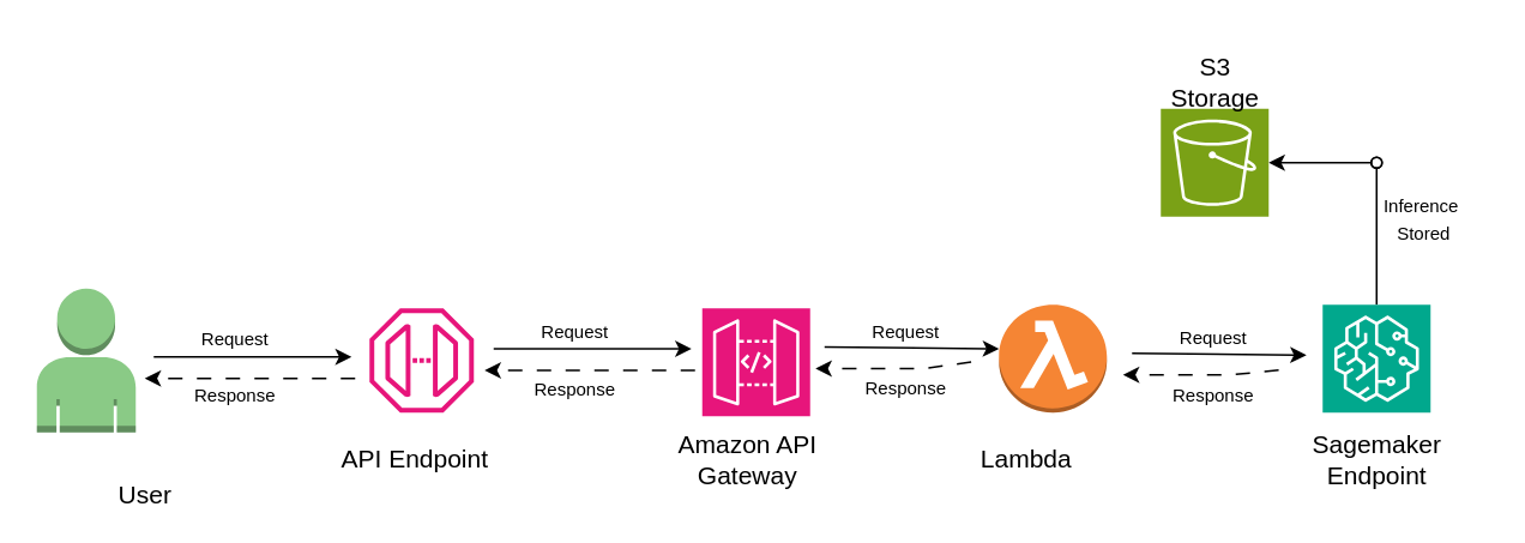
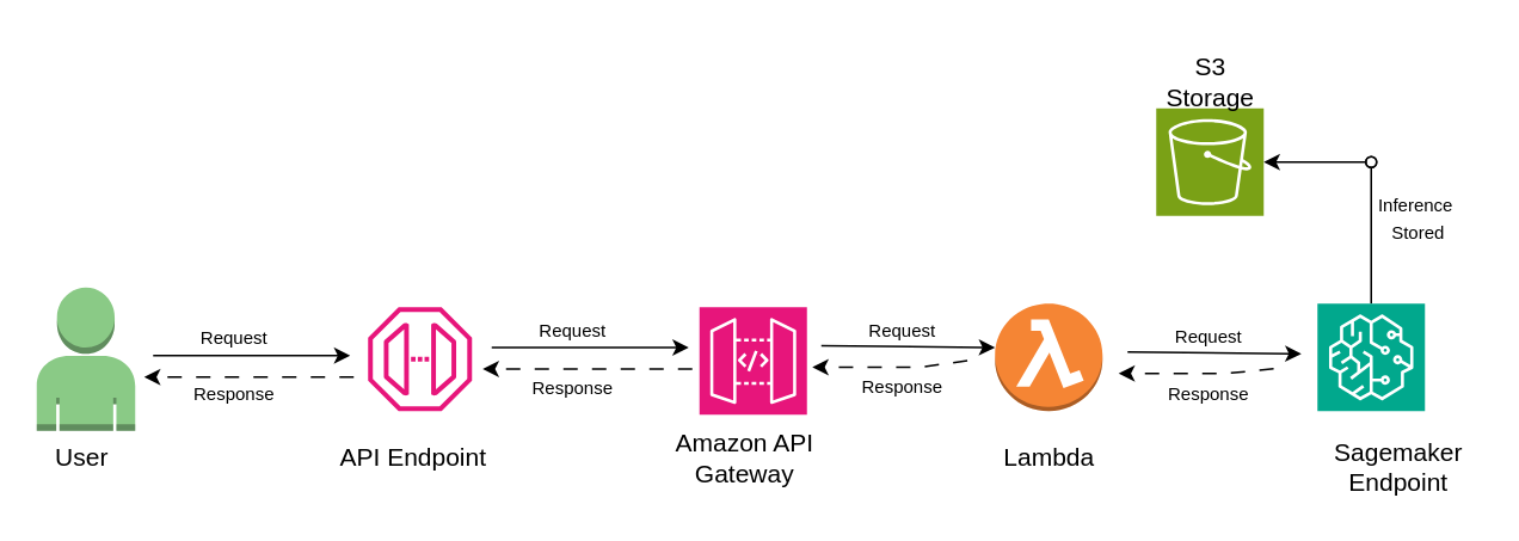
  <mxCell id="0" />
  <mxCell id="1" parent="0" />
  <mxCell id="2" style="edgeStyle=orthogonalEdgeStyle;rounded=0;orthogonalLoop=1;jettySize=auto;html=1;endArrow=oval;endFill=0;" edge="1" parent="1" source="3"><mxGeometry relative="1" as="geometry"><mxPoint x="765" y="90" as="targetPoint" /></mxGeometry></mxCell>
  <mxCell id="3" value="" style="sketch=0;points=[[0,0,0],[0.25,0,0],[0.5,0,0],[0.75,0,0],[1,0,0],[0,1,0],[0.25,1,0],[0.5,1,0],[0.75,1,0],[1,1,0],[0,0.25,0],[0,0.5,0],[0,0.75,0],[1,0.25,0],[1,0.5,0],[1,0.75,0]];outlineConnect=0;fontColor=#232F3E;fillColor=#01A88D;strokeColor=#ffffff;dashed=0;verticalLabelPosition=bottom;verticalAlign=top;align=center;html=1;fontSize=12;fontStyle=0;aspect=fixed;shape=mxgraph.aws4.resourceIcon;resIcon=mxgraph.aws4.sagemaker;" vertex="1" parent="1"><mxGeometry x="735" y="169" width="60" height="60" as="geometry" /></mxCell>
  <mxCell id="4" style="edgeStyle=orthogonalEdgeStyle;rounded=0;orthogonalLoop=1;jettySize=auto;html=1;endArrow=oval;endFill=0;startArrow=classic;startFill=1;" edge="1" parent="1" source="5"><mxGeometry relative="1" as="geometry"><mxPoint x="765" y="90" as="targetPoint" /></mxGeometry></mxCell>
  <mxCell id="5" value="" style="sketch=0;points=[[0,0,0],[0.25,0,0],[0.5,0,0],[0.75,0,0],[1,0,0],[0,1,0],[0.25,1,0],[0.5,1,0],[0.75,1,0],[1,1,0],[0,0.25,0],[0,0.5,0],[0,0.75,0],[1,0.25,0],[1,0.5,0],[1,0.75,0]];outlineConnect=0;fontColor=#232F3E;fillColor=#7AA116;strokeColor=#ffffff;dashed=0;verticalLabelPosition=bottom;verticalAlign=top;align=center;html=1;fontSize=12;fontStyle=0;aspect=fixed;shape=mxgraph.aws4.resourceIcon;resIcon=mxgraph.aws4.s3;" vertex="1" parent="1"><mxGeometry x="645" y="60" width="60" height="60" as="geometry" /></mxCell>
  <mxCell id="6" value="" style="outlineConnect=0;dashed=0;verticalLabelPosition=bottom;verticalAlign=top;align=center;html=1;shape=mxgraph.aws3.lambda_function;fillColor=#F58534;gradientColor=none;" vertex="1" parent="1"><mxGeometry x="555" y="169" width="60" height="60" as="geometry" /></mxCell>
  <mxCell id="7" value="" style="sketch=0;points=[[0,0,0],[0.25,0,0],[0.5,0,0],[0.75,0,0],[1,0,0],[0,1,0],[0.25,1,0],[0.5,1,0],[0.75,1,0],[1,1,0],[0,0.25,0],[0,0.5,0],[0,0.75,0],[1,0.25,0],[1,0.5,0],[1,0.75,0]];outlineConnect=0;fontColor=#232F3E;fillColor=#E7157B;strokeColor=#ffffff;dashed=0;verticalLabelPosition=bottom;verticalAlign=top;align=center;html=1;fontSize=12;fontStyle=0;aspect=fixed;shape=mxgraph.aws4.resourceIcon;resIcon=mxgraph.aws4.api_gateway;" vertex="1" parent="1"><mxGeometry x="390" y="171" width="60" height="60" as="geometry" /></mxCell>
  <mxCell id="8" value="" style="sketch=0;outlineConnect=0;fontColor=#232F3E;gradientColor=none;fillColor=#E7157B;strokeColor=none;dashed=0;verticalLabelPosition=bottom;verticalAlign=top;align=center;html=1;fontSize=12;fontStyle=0;aspect=fixed;pointerEvents=1;shape=mxgraph.aws4.endpoint;" vertex="1" parent="1"><mxGeometry x="205" y="171" width="58" height="58" as="geometry" /></mxCell>
  <mxCell id="9" value="" style="outlineConnect=0;dashed=0;verticalLabelPosition=bottom;verticalAlign=top;align=center;html=1;shape=mxgraph.aws3.user;fillColor=#8aca86;strokeColor=#82b366;" vertex="1" parent="1"><mxGeometry x="20" y="160" width="55" height="80" as="geometry" /></mxCell>
- <mxCell id="10" value="&lt;font style=&quot;font-size: 14px;&quot;&gt;User&lt;/font&gt;" style="text;html=1;align=center;verticalAlign=middle;resizable=0;points=[];autosize=1;strokeColor=none;fillColor=none;" vertex="1" parent="1"><mxGeometry x="55" y="260" width="50" height="30" as="geometry" /></mxCell>
+ <mxCell id="10" value="&lt;font style=&quot;font-size: 14px;&quot;&gt;User&lt;/font&gt;" style="text;html=1;align=center;verticalAlign=middle;resizable=0;points=[];autosize=1;strokeColor=none;fillColor=none;" vertex="1" parent="1"><mxGeometry x="20" y="240" width="50" height="30" as="geometry" /></mxCell>
  <mxCell id="11" value="&lt;font style=&quot;font-size: 14px;&quot;&gt;API&amp;nbsp;&lt;span style=&quot;color: rgba(0, 0, 0, 0); font-family: monospace; font-size: 0px; text-align: start;&quot;&gt;%3CmxGraphModel%3E%3Croot%3E%3CmxCell%20id%3D%220%22%2F%3E%3CmxCell%20id%3D%221%22%20parent%3D%220%22%2F%3E%3CmxCell%20id%3D%222%22%20value%3D%22%26lt%3Bfont%20style%3D%26quot%3Bfont-size%3A%2014px%3B%26quot%3B%26gt%3BUser%26lt%3B%2Ffont%26gt%3B%22%20style%3D%22text%3Bhtml%3D1%3Balign%3Dcenter%3BverticalAlign%3Dmiddle%3Bresizable%3D0%3Bpoints%3D%5B%5D%3Bautosize%3D1%3BstrokeColor%3Dnone%3BfillColor%3Dnone%3B%22%20vertex%3D%221%22%20parent%3D%221%22%3E%3CmxGeometry%20x%3D%22-825%22%20y%3D%22440%22%20width%3D%2250%22%20height%3D%2230%22%20as%3D%22geometry%22%2F%3E%3C%2FmxCell%3E%3C%2Froot%3E%3C%2FmxGraphModel%3E&lt;/span&gt;Endpoint&lt;/font&gt;" style="text;html=1;align=center;verticalAlign=middle;resizable=0;points=[];autosize=1;strokeColor=none;fillColor=none;" vertex="1" parent="1"><mxGeometry x="175" y="240" width="110" height="30" as="geometry" /></mxCell>
  <mxCell id="12" value="&lt;font style=&quot;font-size: 14px;&quot;&gt;Amazon API&lt;/font&gt;&lt;div&gt;&lt;font style=&quot;font-size: 14px;&quot;&gt;Gateway&lt;/font&gt;&lt;/div&gt;" style="text;html=1;align=center;verticalAlign=middle;resizable=0;points=[];autosize=1;strokeColor=none;fillColor=none;" vertex="1" parent="1"><mxGeometry x="365" y="230" width="100" height="50" as="geometry" /></mxCell>
- <mxCell id="13" value="&lt;font style=&quot;font-size: 14px;&quot;&gt;Lambda&lt;/font&gt;" style="text;html=1;align=center;verticalAlign=middle;resizable=0;points=[];autosize=1;strokeColor=none;fillColor=none;" vertex="1" parent="1"><mxGeometry x="535" y="240" width="70" height="30" as="geometry" /></mxCell>
- <mxCell id="14" value="&lt;font style=&quot;font-size: 14px;&quot;&gt;Sagemaker&lt;/font&gt;&lt;div&gt;&lt;font style=&quot;font-size: 14px;&quot;&gt;Endpoint&lt;/font&gt;&lt;/div&gt;" style="text;html=1;align=center;verticalAlign=middle;resizable=0;points=[];autosize=1;strokeColor=none;fillColor=none;" vertex="1" parent="1"><mxGeometry x="715" y="230" width="100" height="50" as="geometry" /></mxCell>
+ <mxCell id="13" value="&lt;font style=&quot;font-size: 14px;&quot;&gt;Lambda&lt;/font&gt;" style="text;html=1;align=center;verticalAlign=middle;resizable=0;points=[];autosize=1;strokeColor=none;fillColor=none;" vertex="1" parent="1"><mxGeometry x="550" y="240" width="70" height="30" as="geometry" /></mxCell>
+ <mxCell id="14" value="&lt;font style=&quot;font-size: 14px;&quot;&gt;Sagemaker&lt;/font&gt;&lt;div&gt;&lt;font style=&quot;font-size: 14px;&quot;&gt;Endpoint&lt;/font&gt;&lt;/div&gt;" style="text;html=1;align=center;verticalAlign=middle;resizable=0;points=[];autosize=1;strokeColor=none;fillColor=none;" vertex="1" parent="1"><mxGeometry x="730" y="235" width="100" height="50" as="geometry" /></mxCell>
  <mxCell id="15" value="&lt;font style=&quot;font-size: 14px;&quot;&gt;S3&lt;/font&gt;&lt;div&gt;&lt;font style=&quot;font-size: 14px;&quot;&gt;Storage&lt;/font&gt;&lt;/div&gt;" style="text;html=1;align=center;verticalAlign=middle;resizable=0;points=[];autosize=1;strokeColor=none;fillColor=none;" vertex="1" parent="1"><mxGeometry x="640" y="20" width="70" height="50" as="geometry" /></mxCell>
  <mxCell id="16" value="" style="endArrow=classic;html=1;rounded=0;" edge="1" parent="1"><mxGeometry width="50" height="50" relative="1" as="geometry"><mxPoint x="85" y="198" as="sourcePoint" /><mxPoint x="195" y="198" as="targetPoint" /></mxGeometry></mxCell>
  <mxCell id="17" value="" style="endArrow=classic;html=1;rounded=0;dashed=1;dashPattern=8 8;" edge="1" parent="1"><mxGeometry width="50" height="50" relative="1" as="geometry"><mxPoint x="197" y="210" as="sourcePoint" /><mxPoint x="80" y="210" as="targetPoint" /><Array as="points"><mxPoint x="140" y="210" /></Array></mxGeometry></mxCell>
  <mxCell id="18" value="&lt;font style=&quot;font-size: 10px;&quot;&gt;Request&lt;/font&gt;" style="text;html=1;align=center;verticalAlign=middle;resizable=0;points=[];autosize=1;strokeColor=none;fillColor=none;" vertex="1" parent="1"><mxGeometry x="100" y="173" width="60" height="30" as="geometry" /></mxCell>
  <mxCell id="19" value="&lt;font style=&quot;font-size: 10px;&quot;&gt;Response&lt;/font&gt;" style="text;html=1;align=center;verticalAlign=middle;resizable=0;points=[];autosize=1;strokeColor=none;fillColor=none;" vertex="1" parent="1"><mxGeometry x="95" y="204" width="70" height="30" as="geometry" /></mxCell>
  <mxCell id="20" value="" style="endArrow=classic;html=1;rounded=0;" edge="1" parent="1"><mxGeometry width="50" height="50" relative="1" as="geometry"><mxPoint x="274" y="193.5" as="sourcePoint" /><mxPoint x="384" y="193.5" as="targetPoint" /></mxGeometry></mxCell>
  <mxCell id="21" value="" style="endArrow=classic;html=1;rounded=0;dashed=1;dashPattern=8 8;" edge="1" parent="1"><mxGeometry width="50" height="50" relative="1" as="geometry"><mxPoint x="386" y="205.5" as="sourcePoint" /><mxPoint x="269" y="205.5" as="targetPoint" /><Array as="points"><mxPoint x="329" y="205.5" /></Array></mxGeometry></mxCell>
  <mxCell id="22" value="&lt;font style=&quot;font-size: 10px;&quot;&gt;Request&lt;/font&gt;" style="text;html=1;align=center;verticalAlign=middle;resizable=0;points=[];autosize=1;strokeColor=none;fillColor=none;" vertex="1" parent="1"><mxGeometry x="289" y="168.5" width="60" height="30" as="geometry" /></mxCell>
  <mxCell id="23" value="&lt;font style=&quot;font-size: 10px;&quot;&gt;Response&lt;/font&gt;" style="text;html=1;align=center;verticalAlign=middle;resizable=0;points=[];autosize=1;strokeColor=none;fillColor=none;" vertex="1" parent="1"><mxGeometry x="284" y="200.5" width="70" height="30" as="geometry" /></mxCell>
  <mxCell id="24" value="" style="endArrow=classic;html=1;rounded=0;" edge="1" parent="1"><mxGeometry width="50" height="50" relative="1" as="geometry"><mxPoint x="458" y="192.5" as="sourcePoint" /><mxPoint x="555" y="193.5" as="targetPoint" /></mxGeometry></mxCell>
  <mxCell id="25" value="" style="endArrow=classic;html=1;rounded=0;dashed=1;dashPattern=8 8;exitX=1.022;exitY=0.046;exitDx=0;exitDy=0;exitPerimeter=0;" edge="1" parent="1" source="27"><mxGeometry width="50" height="50" relative="1" as="geometry"><mxPoint x="570" y="204.5" as="sourcePoint" /><mxPoint x="453" y="204.5" as="targetPoint" /><Array as="points"><mxPoint x="513" y="204.5" /></Array></mxGeometry></mxCell>
  <mxCell id="26" value="&lt;font style=&quot;font-size: 10px;&quot;&gt;Request&lt;/font&gt;" style="text;html=1;align=center;verticalAlign=middle;resizable=0;points=[];autosize=1;strokeColor=none;fillColor=none;" vertex="1" parent="1"><mxGeometry x="473" y="168.5" width="60" height="30" as="geometry" /></mxCell>
  <mxCell id="27" value="&lt;font style=&quot;font-size: 10px;&quot;&gt;Response&lt;/font&gt;" style="text;html=1;align=center;verticalAlign=middle;resizable=0;points=[];autosize=1;strokeColor=none;fillColor=none;" vertex="1" parent="1"><mxGeometry x="468" y="199.5" width="70" height="30" as="geometry" /></mxCell>
  <mxCell id="28" value="" style="endArrow=classic;html=1;rounded=0;" edge="1" parent="1"><mxGeometry width="50" height="50" relative="1" as="geometry"><mxPoint x="629" y="196" as="sourcePoint" /><mxPoint x="726" y="197" as="targetPoint" /></mxGeometry></mxCell>
  <mxCell id="29" value="" style="endArrow=classic;html=1;rounded=0;dashed=1;dashPattern=8 8;exitX=1.022;exitY=0.046;exitDx=0;exitDy=0;exitPerimeter=0;" edge="1" parent="1" source="31"><mxGeometry width="50" height="50" relative="1" as="geometry"><mxPoint x="741" y="208" as="sourcePoint" /><mxPoint x="624" y="208" as="targetPoint" /><Array as="points"><mxPoint x="684" y="208" /></Array></mxGeometry></mxCell>
  <mxCell id="30" value="&lt;font style=&quot;font-size: 10px;&quot;&gt;Request&lt;/font&gt;" style="text;html=1;align=center;verticalAlign=middle;resizable=0;points=[];autosize=1;strokeColor=none;fillColor=none;" vertex="1" parent="1"><mxGeometry x="644" y="172" width="60" height="30" as="geometry" /></mxCell>
  <mxCell id="31" value="&lt;font style=&quot;font-size: 10px;&quot;&gt;Response&lt;/font&gt;" style="text;html=1;align=center;verticalAlign=middle;resizable=0;points=[];autosize=1;strokeColor=none;fillColor=none;" vertex="1" parent="1"><mxGeometry x="639" y="204" width="70" height="30" as="geometry" /></mxCell>
  <mxCell id="32" value="&lt;font style=&quot;font-size: 10px;&quot;&gt;Inference&amp;nbsp;&lt;/font&gt;&lt;div&gt;&lt;font style=&quot;font-size: 10px;&quot;&gt;Stored&lt;/font&gt;&lt;/div&gt;" style="text;html=1;align=center;verticalAlign=middle;resizable=0;points=[];autosize=1;strokeColor=none;fillColor=none;" vertex="1" parent="1"><mxGeometry x="756" y="101" width="70" height="40" as="geometry" /></mxCell>
